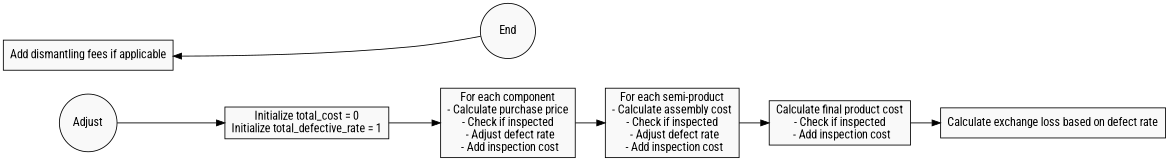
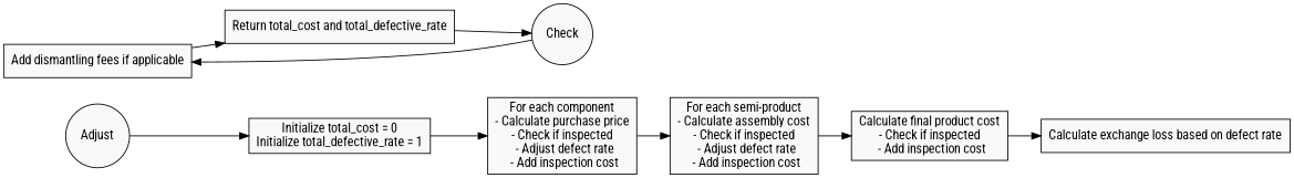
  digraph {
    fontname="Roboto Condensed"
    rankdir=LR
    node [fillcolor="#f9f9f9" fontname="Roboto Condensed" shape=box style=filled]
    edge [fontname="Roboto Condensed"]
    n1 [label=Adjust shape=circle]
    n2 [label="Initialize total_cost = 0\nInitialize total_defective_rate = 1"]
    n3 [label="For each component\n- Calculate purchase price\n- Check if inspected\n  - Adjust defect rate\n  - Add inspection cost"]
    n4 [label="For each semi-product\n- Calculate assembly cost\n- Check if inspected\n  - Adjust defect rate\n  - Add inspection cost"]
    n5 [label="Calculate final product cost\n- Check if inspected\n  - Add inspection cost"]
    n6 [label="Calculate exchange loss based on defect rate"]
    n7 [label="Add dismantling fees if applicable"]
-   n9 [label=End shape=circle]
+   n8 [label="Return total_cost and total_defective_rate"]
+   n9 [label=Check shape=circle]
    n1 -> n2
    n2 -> n3
    n3 -> n4
    n4 -> n5
    n5 -> n6
+   n7 -> n8
+   n8 -> n9
    n9 -> n7
  }
